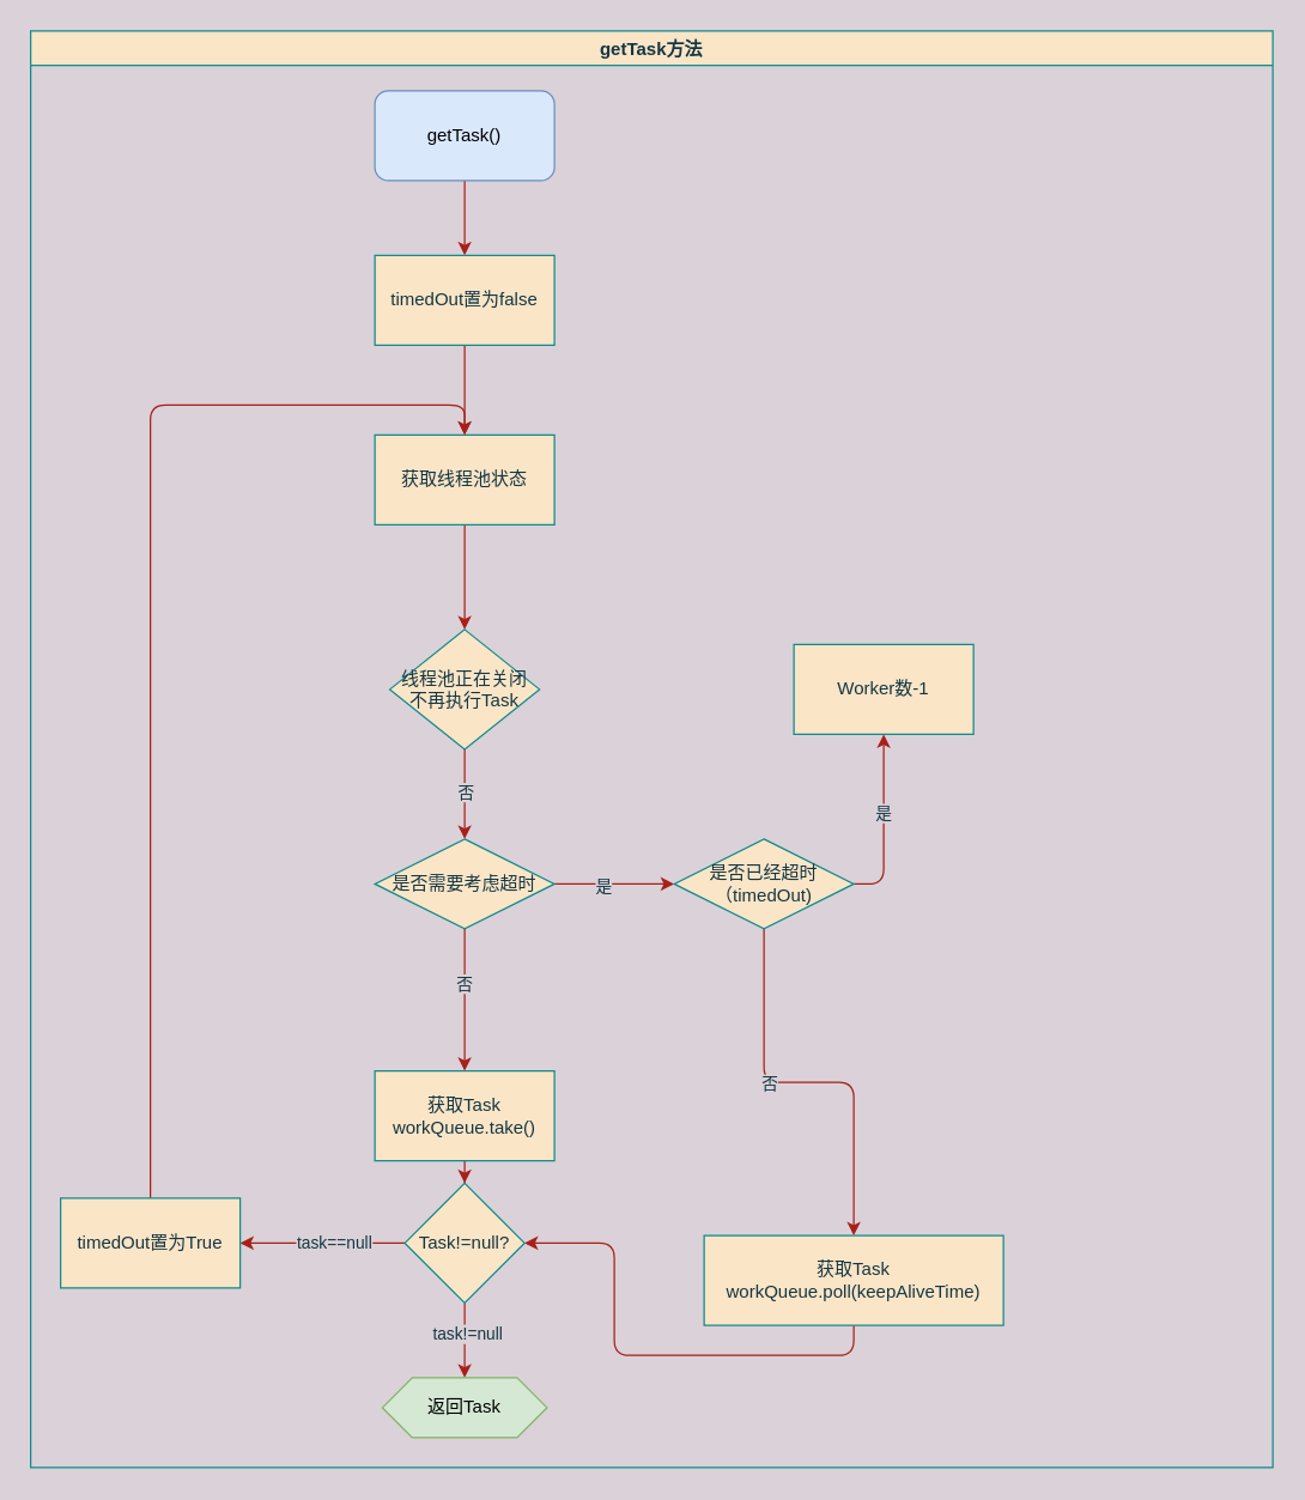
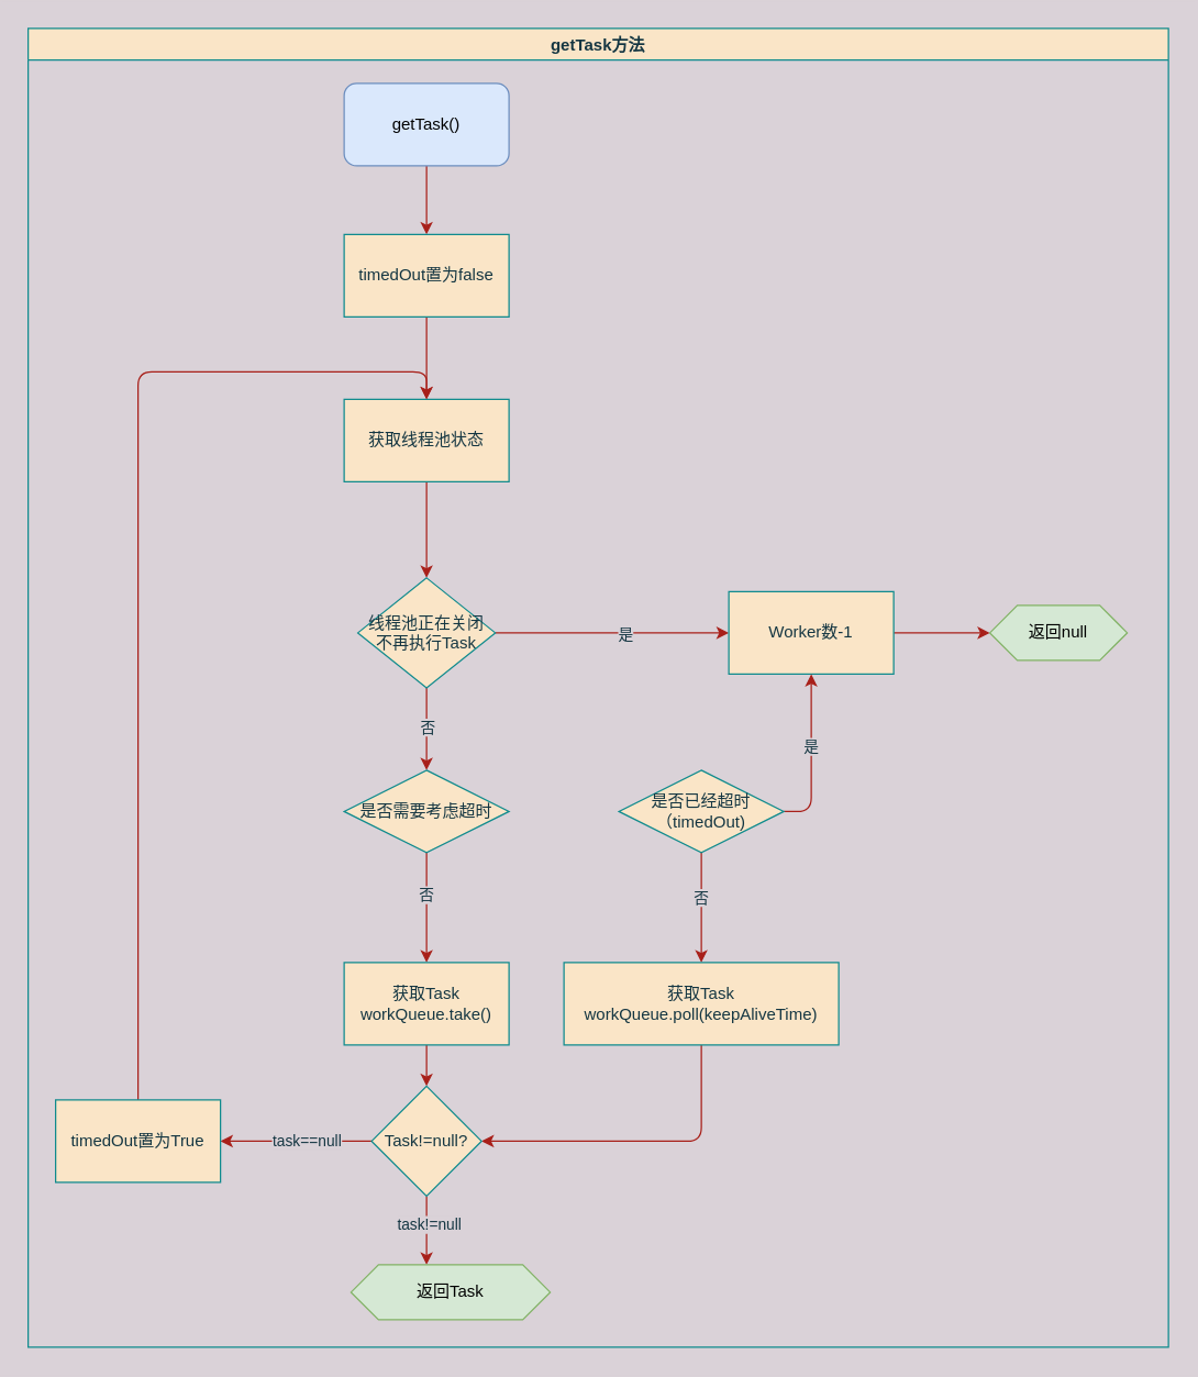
  <mxCell id="0" />
  <mxCell id="1" parent="0" />
  <mxCell id="2" value="" style="edgeStyle=orthogonalEdgeStyle;curved=0;rounded=1;sketch=0;orthogonalLoop=1;jettySize=auto;html=1;labelBackgroundColor=#DAD2D8;strokeColor=#A8201A;fontColor=#143642;" edge="1" parent="1" source="3" target="5"><mxGeometry relative="1" as="geometry" /></mxCell>
  <mxCell id="3" value="getTask()" style="rounded=1;whiteSpace=wrap;html=1;sketch=0;fillColor=#dae8fc;strokeColor=#6c8ebf;" vertex="1" parent="1"><mxGeometry x="250" y="60" width="120" height="60" as="geometry" /></mxCell>
  <mxCell id="4" value="" style="edgeStyle=orthogonalEdgeStyle;curved=0;rounded=1;sketch=0;orthogonalLoop=1;jettySize=auto;html=1;labelBackgroundColor=#DAD2D8;strokeColor=#A8201A;fontColor=#143642;" edge="1" parent="1" source="5" target="7"><mxGeometry relative="1" as="geometry" /></mxCell>
  <mxCell id="5" value="timedOut置为false" style="rounded=0;whiteSpace=wrap;html=1;sketch=0;fillColor=#FAE5C7;strokeColor=#0F8B8D;fontColor=#143642;" vertex="1" parent="1"><mxGeometry x="250" y="170" width="120" height="60" as="geometry" /></mxCell>
  <mxCell id="6" value="" style="edgeStyle=orthogonalEdgeStyle;curved=0;rounded=1;sketch=0;orthogonalLoop=1;jettySize=auto;html=1;labelBackgroundColor=#DAD2D8;strokeColor=#A8201A;fontColor=#143642;" edge="1" parent="1" source="7" target="12"><mxGeometry relative="1" as="geometry" /></mxCell>
  <mxCell id="7" value="获取线程池状态" style="whiteSpace=wrap;html=1;rounded=0;sketch=0;fillColor=#FAE5C7;strokeColor=#0F8B8D;fontColor=#143642;" vertex="1" parent="1"><mxGeometry x="250" y="290" width="120" height="60" as="geometry" /></mxCell>
+ <mxCell id="8" value="" style="edgeStyle=orthogonalEdgeStyle;curved=0;rounded=1;sketch=0;orthogonalLoop=1;jettySize=auto;html=1;labelBackgroundColor=#DAD2D8;strokeColor=#A8201A;fontColor=#143642;" edge="1" parent="1" source="12" target="14"><mxGeometry relative="1" as="geometry" /></mxCell>
+ <mxCell id="9" value="是" style="edgeLabel;html=1;align=center;verticalAlign=middle;resizable=0;points=[];labelBackgroundColor=#DAD2D8;fontColor=#143642;" vertex="1" connectable="0" parent="8"><mxGeometry x="0.216" y="1" relative="1" as="geometry"><mxPoint x="-8.97" y="1" as="offset" /></mxGeometry></mxCell>
  <mxCell id="10" value="" style="edgeStyle=orthogonalEdgeStyle;curved=0;rounded=1;sketch=0;orthogonalLoop=1;jettySize=auto;html=1;labelBackgroundColor=#DAD2D8;strokeColor=#A8201A;fontColor=#143642;" edge="1" parent="1" source="12" target="20"><mxGeometry relative="1" as="geometry" /></mxCell>
  <mxCell id="11" value="否" style="edgeLabel;html=1;align=center;verticalAlign=middle;resizable=0;points=[];labelBackgroundColor=#DAD2D8;fontColor=#143642;" vertex="1" connectable="0" parent="10"><mxGeometry x="-0.233" y="-2" relative="1" as="geometry"><mxPoint x="2" y="5.52" as="offset" /></mxGeometry></mxCell>
  <mxCell id="12" value="线程池正在关闭&lt;br&gt;不再执行Task" style="rhombus;whiteSpace=wrap;html=1;rounded=0;sketch=0;fillColor=#FAE5C7;strokeColor=#0F8B8D;fontColor=#143642;" vertex="1" parent="1"><mxGeometry x="260" y="420" width="100" height="80" as="geometry" /></mxCell>
+ <mxCell id="13" value="" style="edgeStyle=orthogonalEdgeStyle;curved=0;rounded=1;sketch=0;orthogonalLoop=1;jettySize=auto;html=1;labelBackgroundColor=#DAD2D8;strokeColor=#A8201A;fontColor=#143642;" edge="1" parent="1" source="14" target="15"><mxGeometry relative="1" as="geometry" /></mxCell>
  <mxCell id="14" value="Worker数-1" style="whiteSpace=wrap;html=1;rounded=0;sketch=0;fillColor=#FAE5C7;strokeColor=#0F8B8D;fontColor=#143642;" vertex="1" parent="1"><mxGeometry x="530" y="430" width="120" height="60" as="geometry" /></mxCell>
- <mxCell id="16" value="" style="edgeStyle=orthogonalEdgeStyle;curved=0;rounded=1;sketch=0;orthogonalLoop=1;jettySize=auto;html=1;labelBackgroundColor=#DAD2D8;strokeColor=#A8201A;fontColor=#143642;" edge="1" parent="1" source="20" target="25"><mxGeometry relative="1" as="geometry"><Array as="points"><mxPoint x="400" y="590" /><mxPoint x="400" y="590" /></Array></mxGeometry></mxCell>
- <mxCell id="17" value="是" style="edgeLabel;html=1;align=center;verticalAlign=middle;resizable=0;points=[];labelBackgroundColor=#DAD2D8;fontColor=#143642;" vertex="1" connectable="0" parent="16"><mxGeometry x="-0.202" y="-1" relative="1" as="geometry"><mxPoint as="offset" /></mxGeometry></mxCell>
+ <mxCell id="15" value="返回null" style="shape=hexagon;perimeter=hexagonPerimeter2;whiteSpace=wrap;html=1;fixedSize=1;rounded=0;sketch=0;fillColor=#d5e8d4;strokeColor=#82b366;" vertex="1" parent="1"><mxGeometry x="720" y="440" width="100" height="40" as="geometry" /></mxCell>
  <mxCell id="18" value="" style="edgeStyle=orthogonalEdgeStyle;curved=0;rounded=1;sketch=0;orthogonalLoop=1;jettySize=auto;html=1;labelBackgroundColor=#DAD2D8;strokeColor=#A8201A;fontColor=#143642;" edge="1" parent="1" source="20" target="27"><mxGeometry relative="1" as="geometry" /></mxCell>
  <mxCell id="19" value="否" style="edgeLabel;html=1;align=center;verticalAlign=middle;resizable=0;points=[];labelBackgroundColor=#DAD2D8;fontColor=#143642;" vertex="1" connectable="0" parent="18"><mxGeometry x="-0.243" y="-1" relative="1" as="geometry"><mxPoint as="offset" /></mxGeometry></mxCell>
  <mxCell id="20" value="是否需要考虑超时" style="rhombus;whiteSpace=wrap;html=1;fontFamily=Helvetica;fontSize=12;fontColor=#143642;align=center;strokeColor=#0F8B8D;fillColor=#FAE5C7;sketch=0;" vertex="1" parent="1"><mxGeometry x="250" y="560" width="120" height="60" as="geometry" /></mxCell>
  <mxCell id="21" style="edgeStyle=orthogonalEdgeStyle;curved=0;rounded=1;sketch=0;orthogonalLoop=1;jettySize=auto;html=1;exitX=1;exitY=0.5;exitDx=0;exitDy=0;entryX=0.5;entryY=1;entryDx=0;entryDy=0;labelBackgroundColor=#DAD2D8;strokeColor=#A8201A;fontColor=#143642;" edge="1" parent="1" source="25" target="14"><mxGeometry relative="1" as="geometry" /></mxCell>
  <mxCell id="22" value="是" style="edgeLabel;html=1;align=center;verticalAlign=middle;resizable=0;points=[];labelBackgroundColor=#DAD2D8;fontColor=#143642;" vertex="1" connectable="0" parent="21"><mxGeometry x="0.138" y="1" relative="1" as="geometry"><mxPoint as="offset" /></mxGeometry></mxCell>
  <mxCell id="23" value="" style="edgeStyle=orthogonalEdgeStyle;curved=0;rounded=1;sketch=0;orthogonalLoop=1;jettySize=auto;html=1;labelBackgroundColor=#DAD2D8;strokeColor=#A8201A;fontColor=#143642;" edge="1" parent="1" source="25" target="29"><mxGeometry relative="1" as="geometry" /></mxCell>
  <mxCell id="24" value="否" style="edgeLabel;html=1;align=center;verticalAlign=middle;resizable=0;points=[];labelBackgroundColor=#DAD2D8;fontColor=#143642;" vertex="1" connectable="0" parent="23"><mxGeometry x="-0.2" y="-1" relative="1" as="geometry"><mxPoint as="offset" /></mxGeometry></mxCell>
  <mxCell id="25" value="是否已经超时&lt;br&gt;（timedOut)" style="rhombus;whiteSpace=wrap;html=1;fontFamily=Helvetica;fontSize=12;fontColor=#143642;align=center;strokeColor=#0F8B8D;fillColor=#FAE5C7;sketch=0;" vertex="1" parent="1"><mxGeometry x="450" y="560" width="120" height="60" as="geometry" /></mxCell>
  <mxCell id="26" value="" style="edgeStyle=orthogonalEdgeStyle;curved=0;rounded=1;sketch=0;orthogonalLoop=1;jettySize=auto;html=1;entryX=0.5;entryY=0;entryDx=0;entryDy=0;labelBackgroundColor=#DAD2D8;strokeColor=#A8201A;fontColor=#143642;" edge="1" parent="1" source="27" target="34"><mxGeometry relative="1" as="geometry"><mxPoint x="310" y="790" as="targetPoint" /></mxGeometry></mxCell>
- <mxCell id="27" value="获取Task&lt;br&gt;workQueue.take()" style="whiteSpace=wrap;html=1;sketch=0;fillColor=#FAE5C7;strokeColor=#0F8B8D;fontColor=#143642;" vertex="1" parent="1"><mxGeometry x="250" y="715" width="120" height="60" as="geometry" /></mxCell>
+ <mxCell id="27" value="获取Task&lt;br&gt;workQueue.take()" style="whiteSpace=wrap;html=1;sketch=0;fillColor=#FAE5C7;strokeColor=#0F8B8D;fontColor=#143642;" vertex="1" parent="1"><mxGeometry x="250" y="700" width="120" height="60" as="geometry" /></mxCell>
  <mxCell id="28" style="edgeStyle=orthogonalEdgeStyle;curved=0;rounded=1;sketch=0;orthogonalLoop=1;jettySize=auto;html=1;exitX=0.5;exitY=1;exitDx=0;exitDy=0;entryX=1;entryY=0.5;entryDx=0;entryDy=0;labelBackgroundColor=#DAD2D8;strokeColor=#A8201A;fontColor=#143642;" edge="1" parent="1" source="29" target="34"><mxGeometry relative="1" as="geometry" /></mxCell>
- <mxCell id="29" value="获取Task&lt;br&gt;workQueue.poll(keepAliveTime)" style="whiteSpace=wrap;html=1;sketch=0;fillColor=#FAE5C7;strokeColor=#0F8B8D;fontColor=#143642;" vertex="1" parent="1"><mxGeometry x="470" y="825" width="200" height="60" as="geometry" /></mxCell>
+ <mxCell id="29" value="获取Task&lt;br&gt;workQueue.poll(keepAliveTime)" style="whiteSpace=wrap;html=1;sketch=0;fillColor=#FAE5C7;strokeColor=#0F8B8D;fontColor=#143642;" vertex="1" parent="1"><mxGeometry x="410" y="700" width="200" height="60" as="geometry" /></mxCell>
  <mxCell id="30" value="" style="edgeStyle=orthogonalEdgeStyle;curved=0;rounded=1;sketch=0;orthogonalLoop=1;jettySize=auto;html=1;labelBackgroundColor=#DAD2D8;strokeColor=#A8201A;fontColor=#143642;" edge="1" parent="1" source="34" target="35"><mxGeometry relative="1" as="geometry"><Array as="points"><mxPoint x="310" y="900" /><mxPoint x="310" y="900" /></Array></mxGeometry></mxCell>
  <mxCell id="31" value="task!=null" style="edgeLabel;html=1;align=center;verticalAlign=middle;resizable=0;points=[];labelBackgroundColor=#DAD2D8;fontColor=#143642;" vertex="1" connectable="0" parent="30"><mxGeometry x="-0.184" y="1" relative="1" as="geometry"><mxPoint as="offset" /></mxGeometry></mxCell>
  <mxCell id="32" value="" style="edgeStyle=orthogonalEdgeStyle;curved=0;rounded=1;sketch=0;orthogonalLoop=1;jettySize=auto;html=1;labelBackgroundColor=#DAD2D8;strokeColor=#A8201A;fontColor=#143642;" edge="1" parent="1" source="34" target="37"><mxGeometry relative="1" as="geometry" /></mxCell>
  <mxCell id="33" value="task==null" style="edgeLabel;html=1;align=center;verticalAlign=middle;resizable=0;points=[];labelBackgroundColor=#DAD2D8;fontColor=#143642;" vertex="1" connectable="0" parent="32"><mxGeometry x="-0.133" y="-1" relative="1" as="geometry"><mxPoint as="offset" /></mxGeometry></mxCell>
  <mxCell id="34" value="Task!=null?" style="rhombus;whiteSpace=wrap;html=1;sketch=0;fillColor=#FAE5C7;strokeColor=#0F8B8D;fontColor=#143642;" vertex="1" parent="1"><mxGeometry x="270" y="790" width="80" height="80" as="geometry" /></mxCell>
- <mxCell id="35" value="返回Task" style="shape=hexagon;perimeter=hexagonPerimeter2;whiteSpace=wrap;html=1;fixedSize=1;sketch=0;fillColor=#d5e8d4;strokeColor=#82b366;" vertex="1" parent="1"><mxGeometry x="255" y="920" width="110" height="40" as="geometry" /></mxCell>
+ <mxCell id="35" value="返回Task" style="shape=hexagon;perimeter=hexagonPerimeter2;whiteSpace=wrap;html=1;fixedSize=1;sketch=0;fillColor=#d5e8d4;strokeColor=#82b366;" vertex="1" parent="1"><mxGeometry x="255" y="920" width="145" height="40" as="geometry" /></mxCell>
  <mxCell id="36" style="edgeStyle=orthogonalEdgeStyle;curved=0;rounded=1;sketch=0;orthogonalLoop=1;jettySize=auto;html=1;exitX=0.5;exitY=0;exitDx=0;exitDy=0;entryX=0.5;entryY=0;entryDx=0;entryDy=0;labelBackgroundColor=#DAD2D8;strokeColor=#A8201A;fontColor=#143642;" edge="1" parent="1" source="37" target="7"><mxGeometry relative="1" as="geometry" /></mxCell>
  <mxCell id="37" value="timedOut置为True" style="whiteSpace=wrap;html=1;sketch=0;fillColor=#FAE5C7;strokeColor=#0F8B8D;fontColor=#143642;" vertex="1" parent="1"><mxGeometry x="40" y="800" width="120" height="60" as="geometry" /></mxCell>
  <mxCell id="38" value="getTask方法" style="swimlane;rounded=0;sketch=0;fillColor=#FAE5C7;strokeColor=#0F8B8D;fontColor=#143642;" vertex="1" parent="1"><mxGeometry x="20" y="20" width="830" height="960" as="geometry" /></mxCell>
